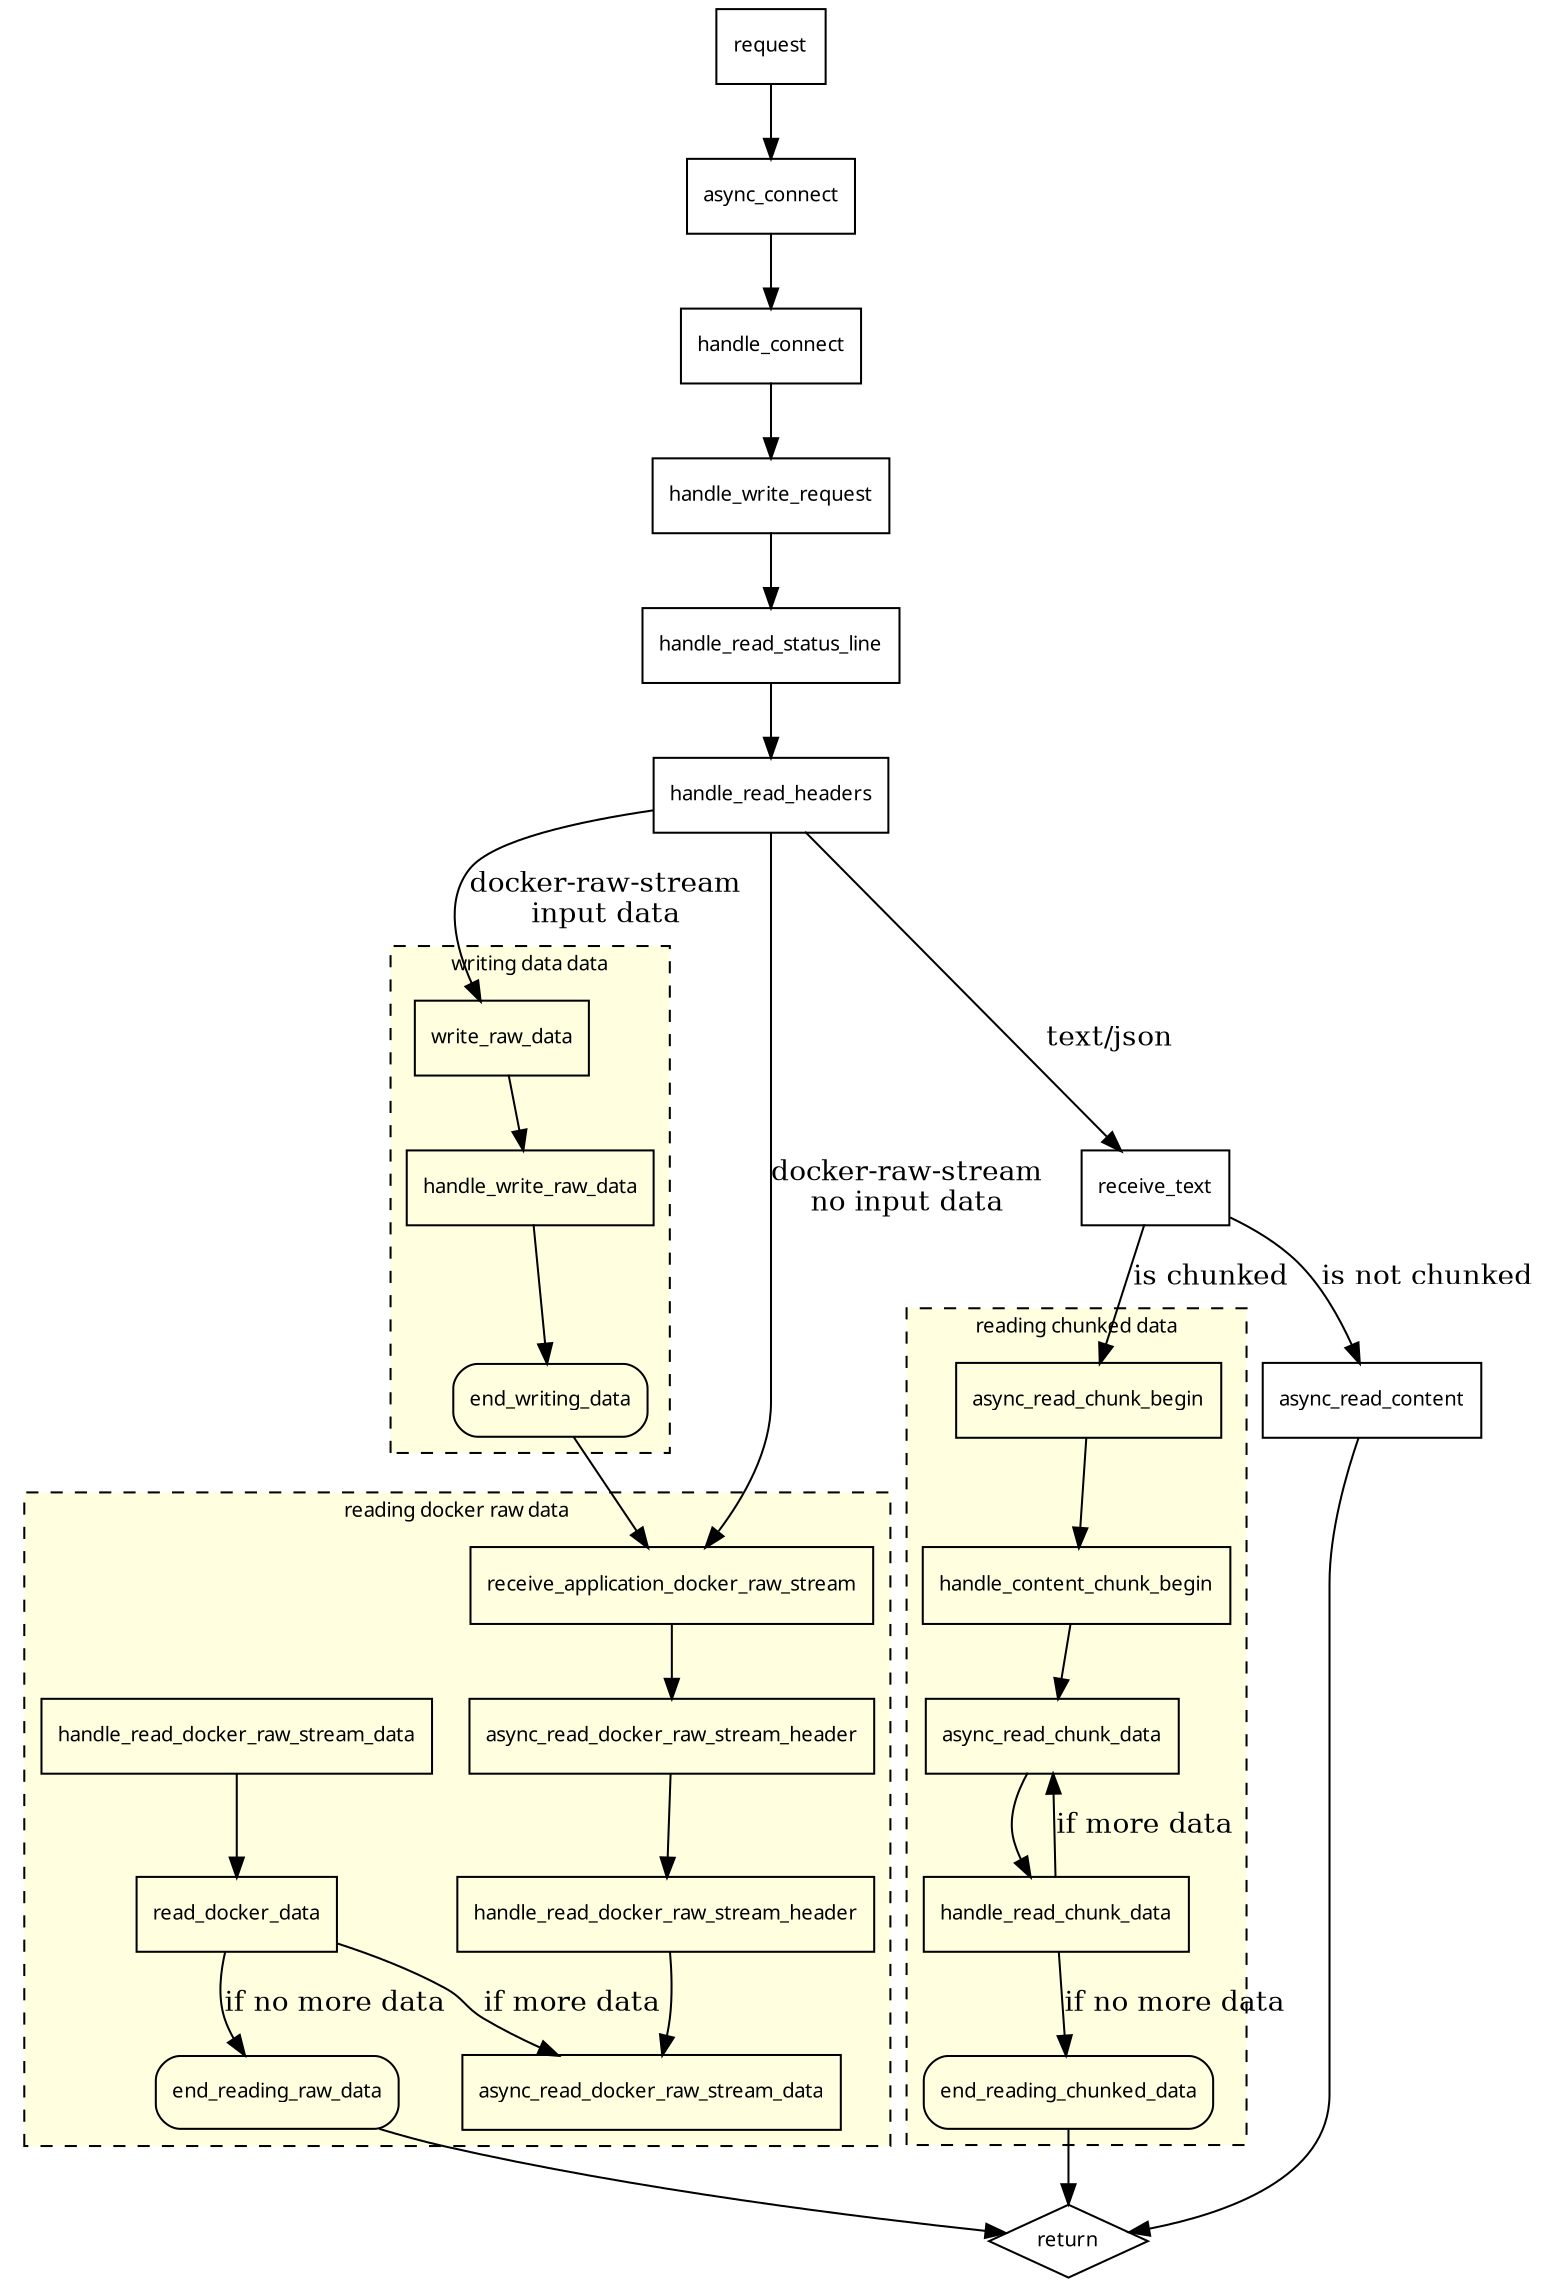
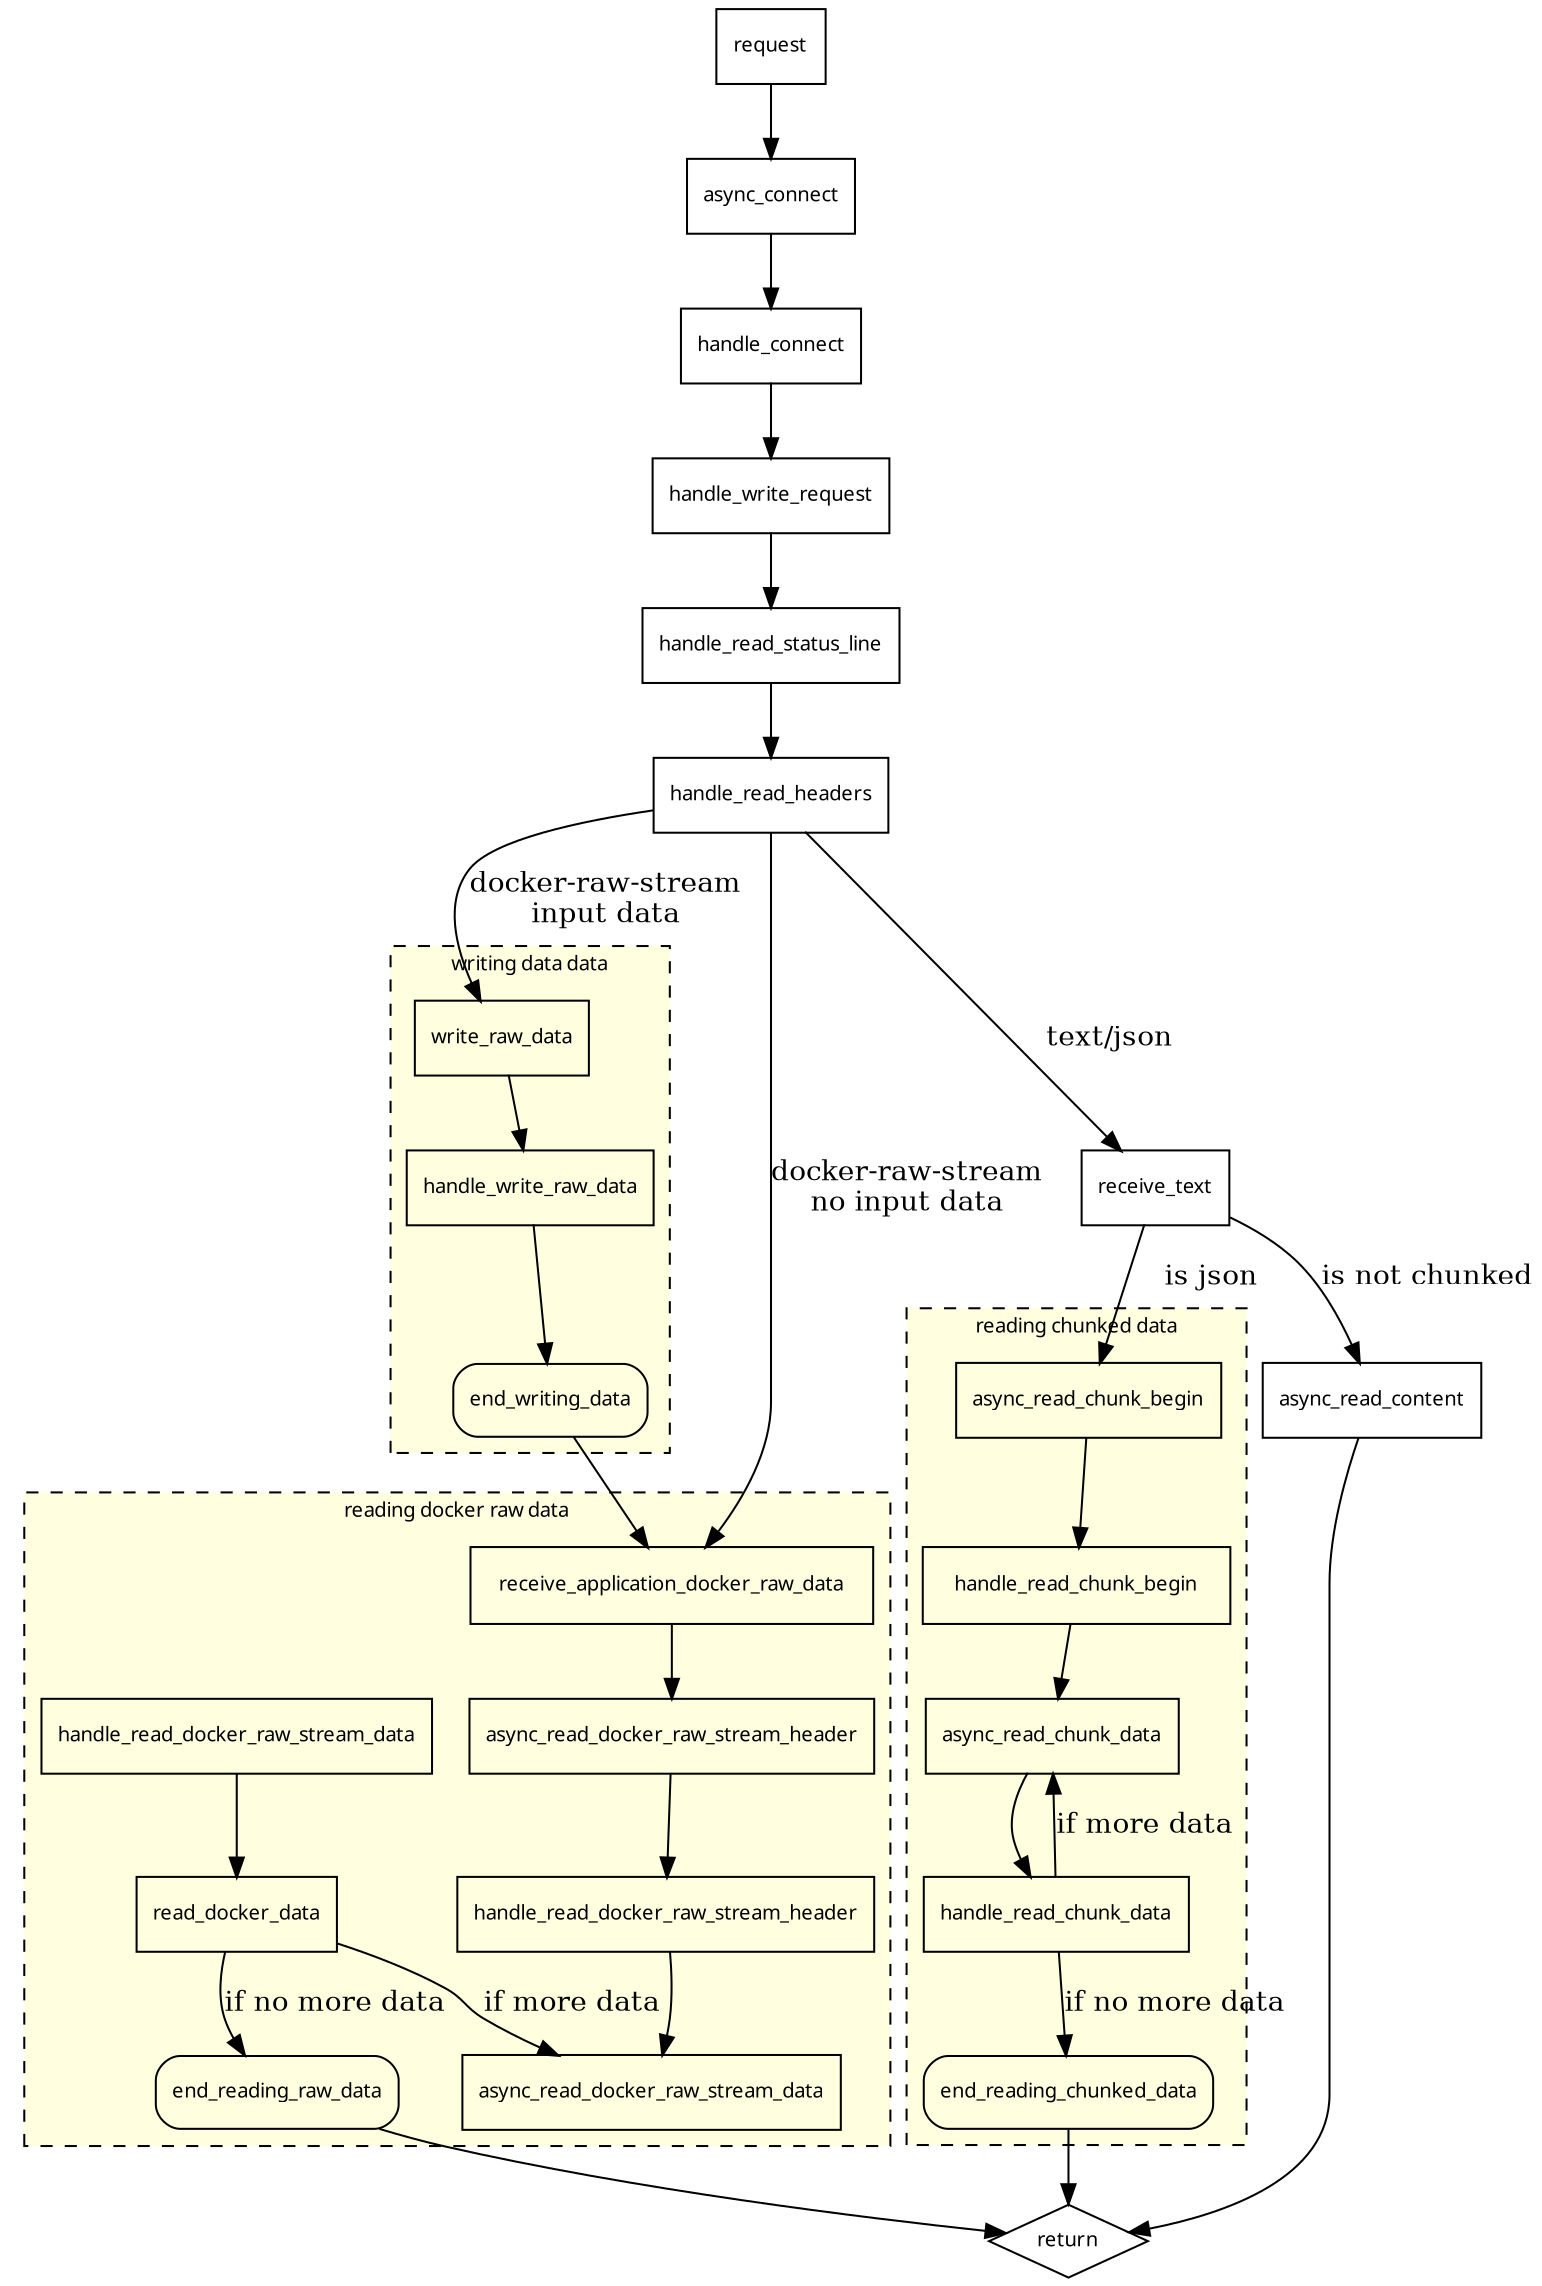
  digraph {
    compound=true
    fontname=Verdana
    fontsize=10
    node [fontname=Verdana fontsize=10 shape=record]
    async_read_chunk_begin
-   handle_read_chunk_begin [label=handle_content_chunk_begin]
+   handle_read_chunk_begin
    async_read_chunk_data
    handle_read_chunk_data
    end_reading_chunked_data [shape=rectangle style=rounded]
    write_raw_data
    handle_write_raw_data
    end_writing_data [shape=rectangle style=rounded]
-   receive_application_docker_raw_stream
+   receive_application_docker_raw_stream [label=receive_application_docker_raw_data]
    async_read_docker_raw_stream_header
    handle_read_docker_raw_stream_header
    async_read_docker_raw_stream_data
    handle_read_docker_raw_stream_data
    read_docker_data
    end_reading_raw_data [shape=rectangle style=rounded]
    return [shape=diamond]
    request
    async_connect
    handle_connect
    handle_write_request
    handle_read_status_line
    handle_read_headers
    receive_text
    async_read_content
    subgraph cluster_1 {
      color=black
      fillcolor=lightyellow
      label="reading chunked data"
      style="filled,dashed"
      async_read_chunk_begin
      handle_read_chunk_begin
      async_read_chunk_data
      handle_read_chunk_data
      end_reading_chunked_data
    }
    subgraph cluster_2 {
      color=black
      fillcolor=lightyellow
      label="writing data data"
      style="filled,dashed"
      write_raw_data
      handle_write_raw_data
      end_writing_data
    }
    subgraph cluster_3 {
      color=black
      fillcolor=lightyellow
      label="reading docker raw data"
      style="filled,dashed"
      receive_application_docker_raw_stream
      async_read_docker_raw_stream_header
      handle_read_docker_raw_stream_header
      async_read_docker_raw_stream_data
      handle_read_docker_raw_stream_data
      read_docker_data
      end_reading_raw_data
    }
    async_read_chunk_begin -> handle_read_chunk_begin
    handle_read_chunk_begin -> async_read_chunk_data
    async_read_chunk_data -> handle_read_chunk_data
    handle_read_chunk_data -> async_read_chunk_data [label="if more data"]
    handle_read_chunk_data -> end_reading_chunked_data [label="if no more data"]
    end_reading_chunked_data -> return
    write_raw_data -> handle_write_raw_data
    handle_write_raw_data -> end_writing_data
    end_writing_data -> receive_application_docker_raw_stream
    receive_application_docker_raw_stream -> async_read_docker_raw_stream_header
    async_read_docker_raw_stream_header -> handle_read_docker_raw_stream_header
    handle_read_docker_raw_stream_header -> async_read_docker_raw_stream_data
    handle_read_docker_raw_stream_data -> read_docker_data
    read_docker_data -> async_read_docker_raw_stream_data [label="if more data"]
    read_docker_data -> end_reading_raw_data [label="if no more data"]
    end_reading_raw_data -> return
    request -> async_connect
    async_connect -> handle_connect
    handle_connect -> handle_write_request
    handle_write_request -> handle_read_status_line
    handle_read_status_line -> handle_read_headers
    handle_read_headers -> write_raw_data [label="docker-raw-stream\ninput data"]
    handle_read_headers -> receive_application_docker_raw_stream [label="docker-raw-stream\nno input data"]
    handle_read_headers -> receive_text [label="text/json"]
-   receive_text -> async_read_chunk_begin [label="is chunked"]
+   receive_text -> async_read_chunk_begin [label="is json"]
    receive_text -> async_read_content [label="is not chunked"]
    async_read_content -> return
  }
